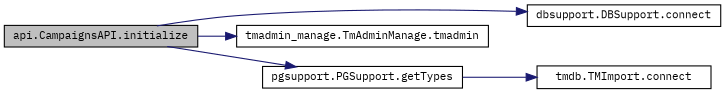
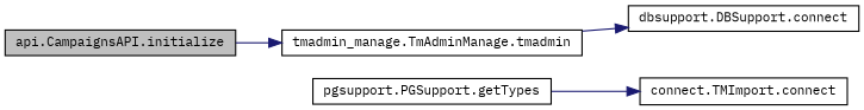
  digraph {
    fontname="IBM Plex Mono"
    rankdir=LR
    node [color=black fillcolor=white fontname="IBM Plex Mono" fontsize=10 shape=record style=filled]
    edge [color=midnightblue fontname="IBM Plex Mono" fontsize=10 labelfontname=Helvetica labelfontsize=10 style=solid]
    n1 [fillcolor=grey75 fontcolor=black height=0.2 label="api.CampaignsAPI.initialize" width=0.4]
    n2 [height=0.2 label="dbsupport.DBSupport.connect" width=0.4]
    n3 [height=0.2 label="tmadmin_manage.TmAdminManage.tmadmin" width=0.4]
    n4 [height=0.2 label="pgsupport.PGSupport.getTypes" width=0.4]
-   n5 [height=0.2 label="tmdb.TMImport.connect" width=0.4]
-   n1 -> n2
+   n5 [height=0.2 label="connect.TMImport.connect" width=0.4]
+   n3 -> n2
    n1 -> n3
-   n1 -> n4
    n4 -> n5
  }
